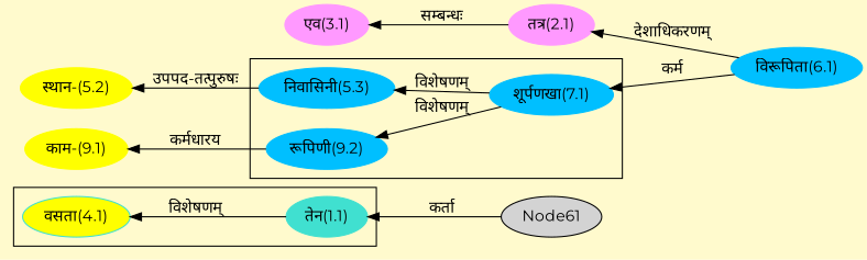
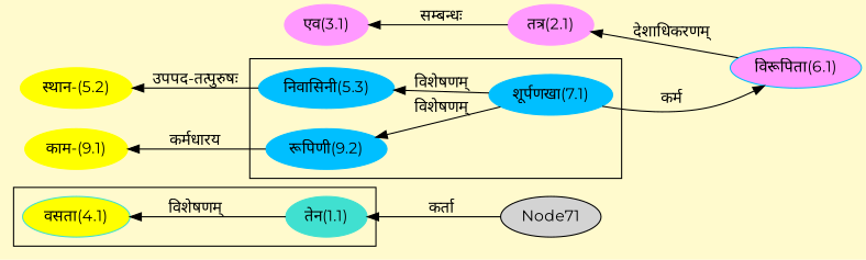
  digraph {
    bgcolor=lemonchiffon1
    compound=true
    fontname=Montserrat
    rankdir=LR
    node [color="#00BFFF" fontname=Montserrat style=filled]
    edge [dir=back fontname=Montserrat]
    n1 [color="#40E0D0" fillcolor="#FFFF00" label="वसता(4.1)"]
    n2 [color="#40E0D0" label="तेन(1.1)"]
    n3 [label="निवासिनी(5.3)"]
    n4 [label="शूर्पणखा(7.1)"]
    n5 [label="रूपिणी(9.2)"]
-   Node61 [color=""]
-   n7 [label="विरूपिता(6.1)"]
+   Node61 [label=Node71 color=""]
+   n7 [label="विरूपिता(6.1)" fillcolor="#FF99FF"]
    n8 [color="#FF99FF" label="तत्र(2.1)"]
    n9 [color="#FF99FF" label="एव(3.1)"]
    n10 [color="#FFFF00" label="स्थान-(5.2)"]
    n11 [color="#FFFF00" label="काम-(9.1)"]
    subgraph cluster_1 {
      n1
      n2
    }
    subgraph cluster_2 {
      n3
      n4
      n5
    }
    n1 -> n2 [label="विशेषणम्"]
    n2 -> Node61 [label="कर्ता"]
    n3 -> n4 [label="विशेषणम्"]
-   n4 -> n7 [label="कर्म"]
+   n7 -> n4 [label="कर्म"]
    n5 -> n4 [label="विशेषणम्"]
    n8 -> n7 [label="देशाधिकरणम्"]
    n9 -> n8 [label="सम्बन्धः"]
    n10 -> n3 [label="उपपद-तत्पुरुषः"]
    n11 -> n5 [label="कर्मधारय"]
  }
